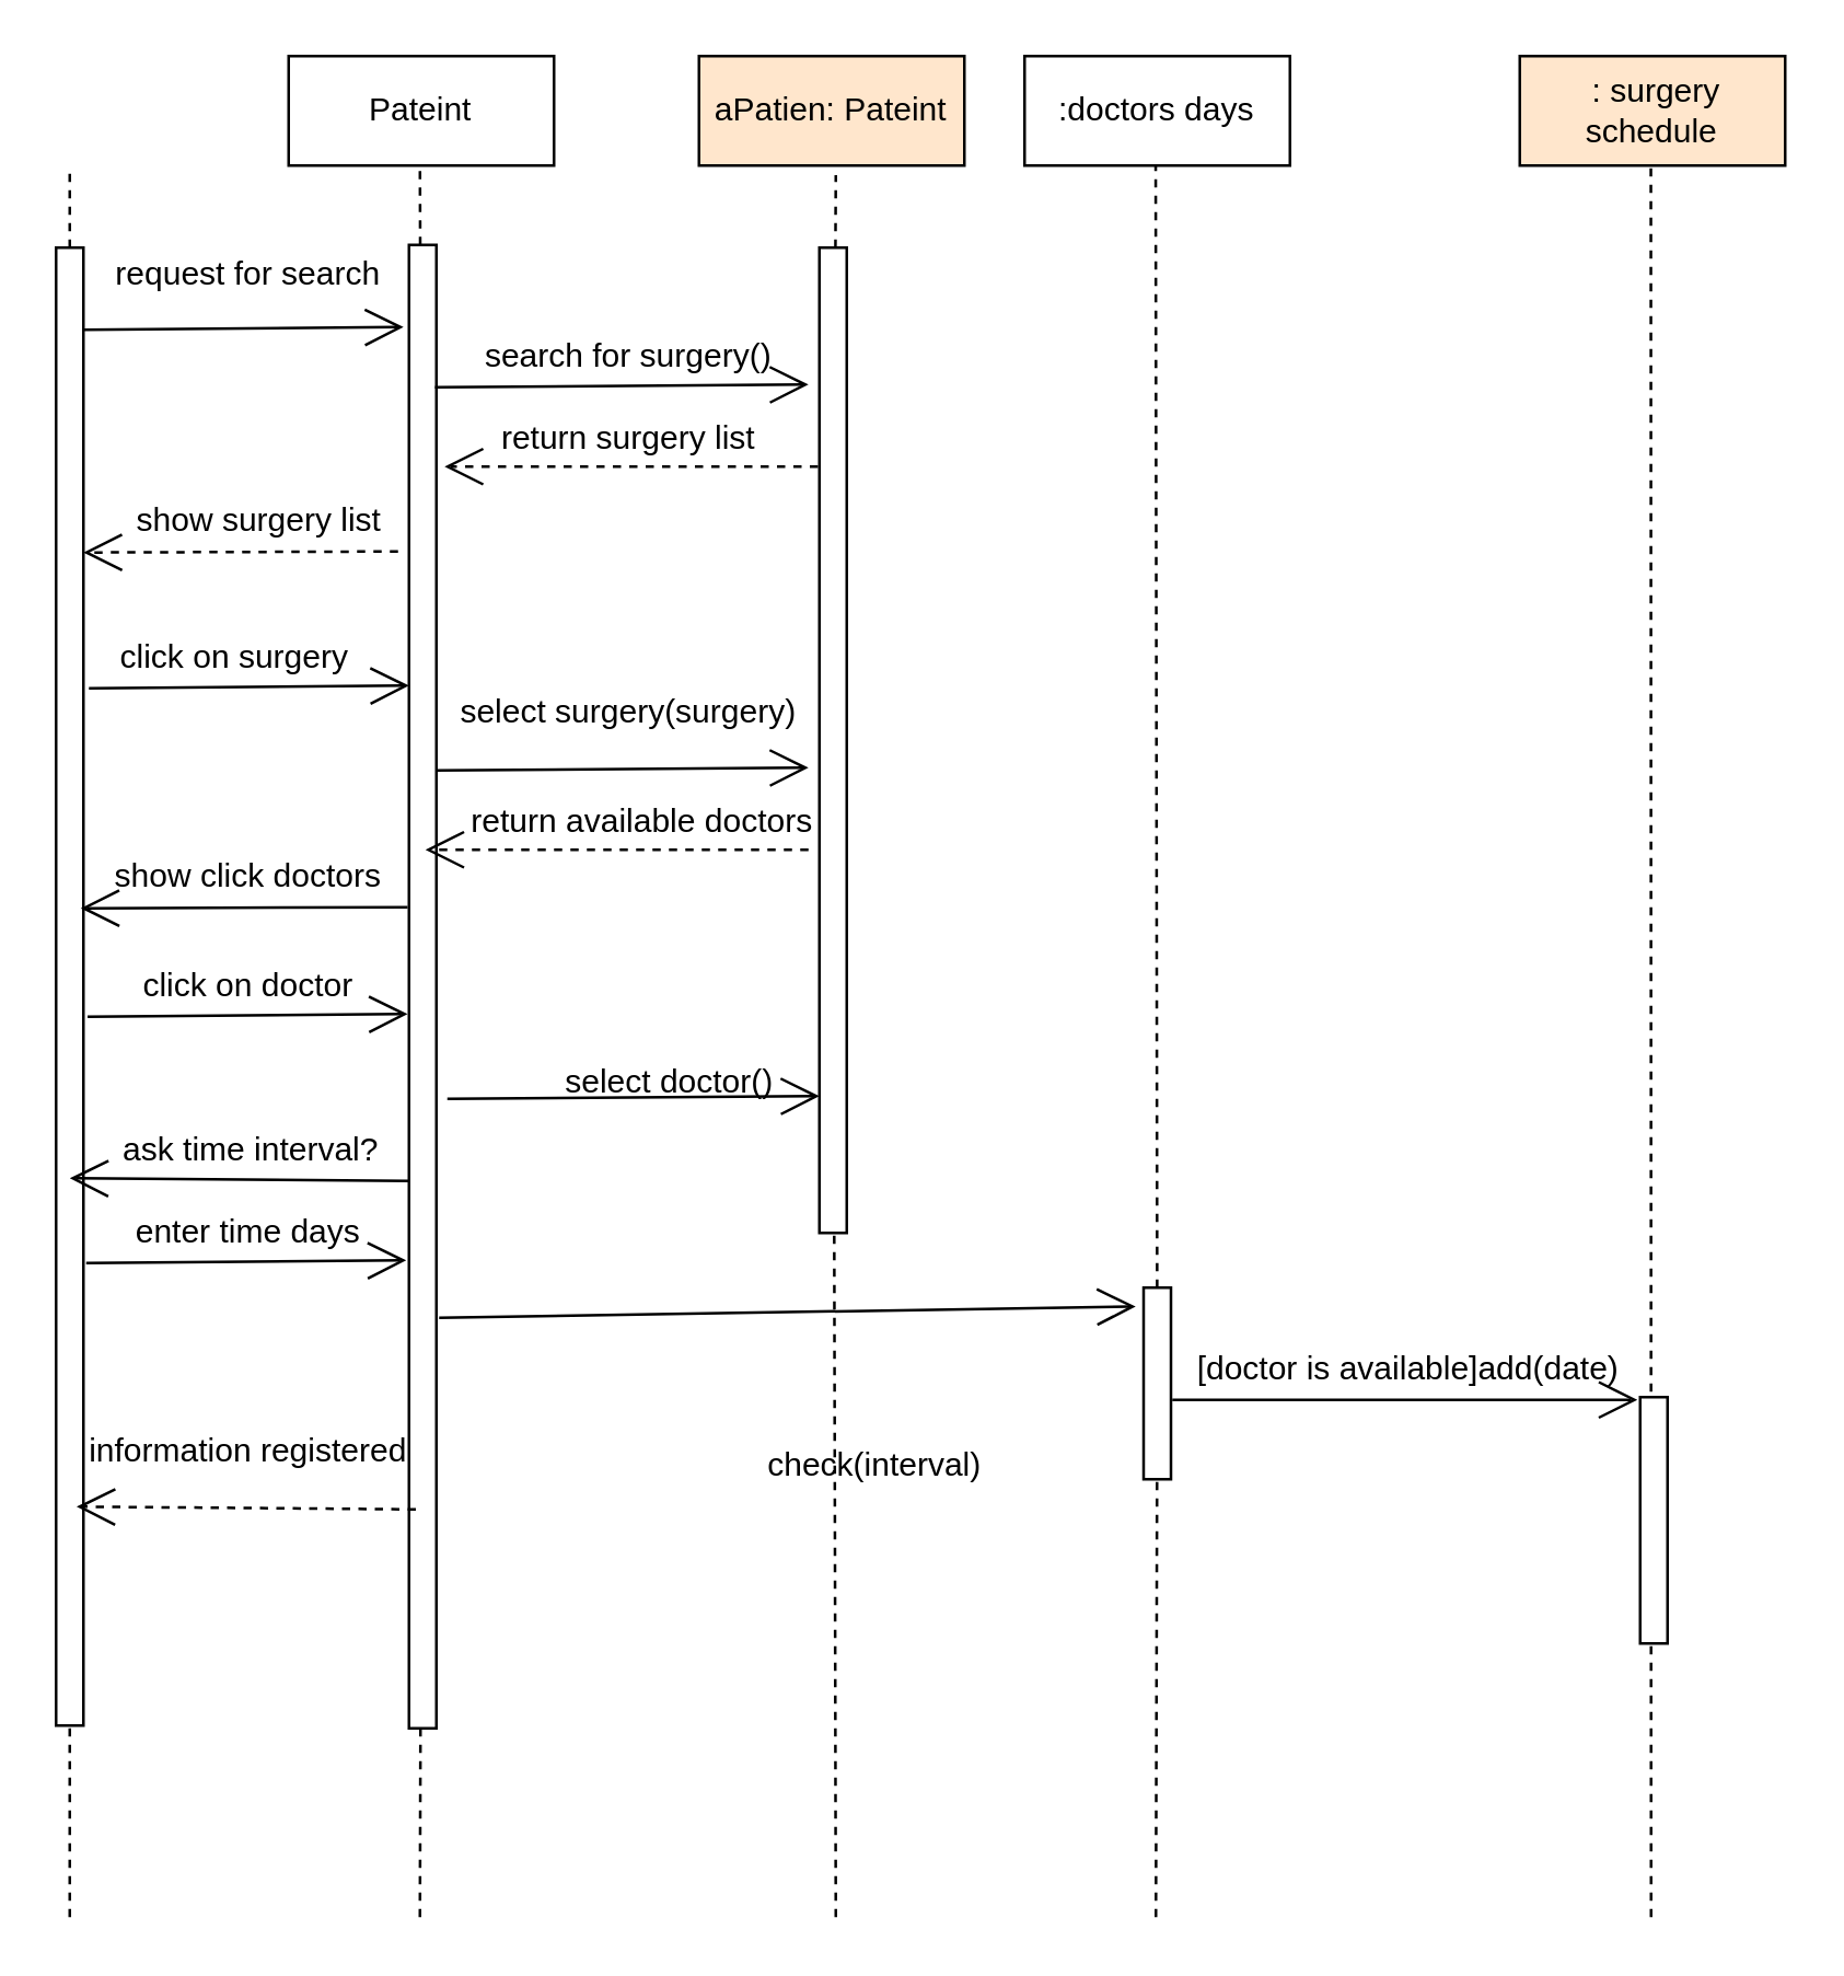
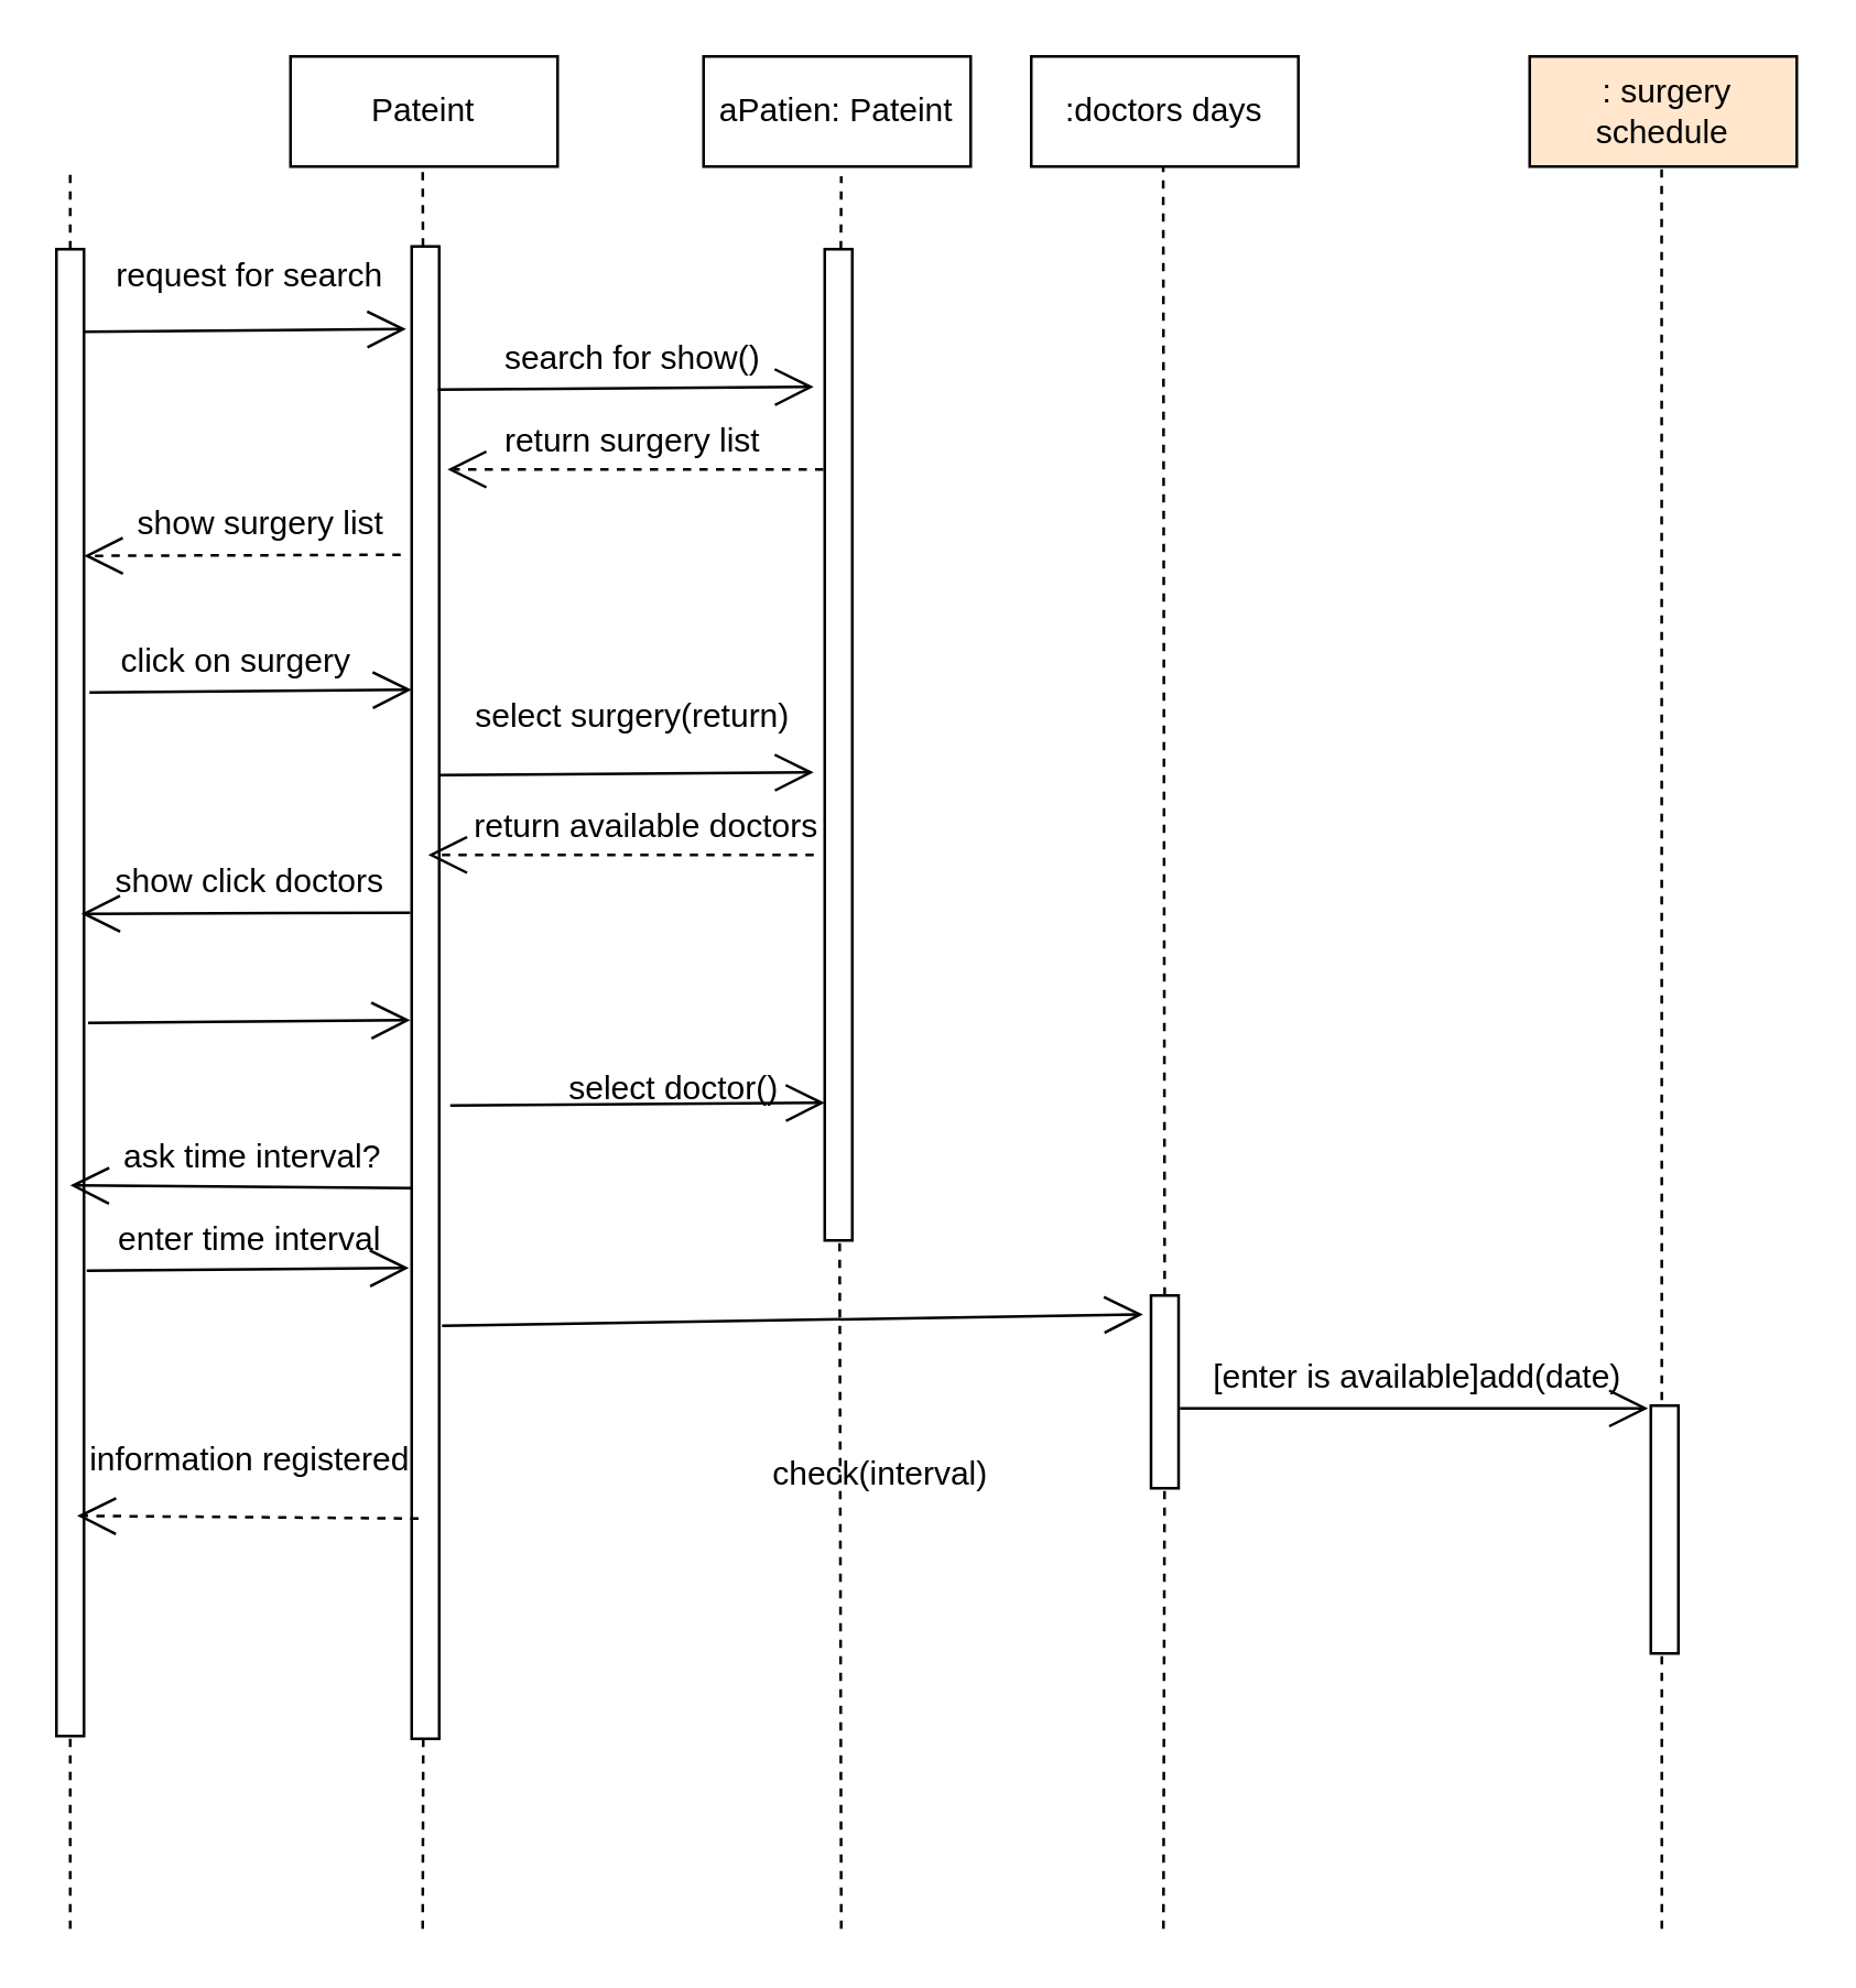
  <mxCell id="0" />
  <mxCell id="1" parent="0" />
  <mxCell id="2" value="" style="endArrow=none;dashed=1;html=1;" parent="1" source="4" edge="1"><mxGeometry width="50" height="50" relative="1" as="geometry"><mxPoint x="25" y="430" as="sourcePoint" /><mxPoint x="25" y="60" as="targetPoint" /></mxGeometry></mxCell>
  <mxCell id="3" value="" style="endArrow=none;dashed=1;html=1;" parent="1" source="6" edge="1"><mxGeometry width="50" height="50" relative="1" as="geometry"><mxPoint x="153" y="428.5" as="sourcePoint" /><mxPoint x="153" y="58.5" as="targetPoint" /></mxGeometry></mxCell>
  <mxCell id="4" value="" style="rounded=0;whiteSpace=wrap;html=1;" parent="1" vertex="1"><mxGeometry x="20" y="90" width="10" height="540" as="geometry" /></mxCell>
  <mxCell id="5" value="" style="endArrow=none;dashed=1;html=1;" parent="1" target="4" edge="1"><mxGeometry width="50" height="50" relative="1" as="geometry"><mxPoint x="25" y="700" as="sourcePoint" /><mxPoint x="25" y="60" as="targetPoint" /></mxGeometry></mxCell>
  <mxCell id="6" value="" style="rounded=0;whiteSpace=wrap;html=1;" parent="1" vertex="1"><mxGeometry x="149" y="89" width="10" height="542" as="geometry" /></mxCell>
  <mxCell id="7" value="" style="endArrow=none;dashed=1;html=1;" parent="1" target="6" edge="1"><mxGeometry width="50" height="50" relative="1" as="geometry"><mxPoint x="153" y="700" as="sourcePoint" /><mxPoint x="153" y="58.5" as="targetPoint" /></mxGeometry></mxCell>
  <mxCell id="8" value="request for search" style="text;html=1;align=center;verticalAlign=middle;resizable=0;points=[];;autosize=1;" parent="1" vertex="1"><mxGeometry x="35" y="90" width="110" height="20" as="geometry" /></mxCell>
  <mxCell id="9" value="" style="endArrow=open;endFill=1;endSize=12;html=1;" parent="1" edge="1"><mxGeometry width="160" relative="1" as="geometry"><mxPoint x="30" y="120" as="sourcePoint" /><mxPoint x="147" y="119" as="targetPoint" /></mxGeometry></mxCell>
  <mxCell id="10" value="Pateint" style="rounded=0;whiteSpace=wrap;html=1;" parent="1" vertex="1"><mxGeometry x="105" y="20" width="97" height="40" as="geometry" /></mxCell>
- <mxCell id="11" value="aPatien: Pateint" style="rounded=0;whiteSpace=wrap;html=1;fillColor=#ffe6cc;" parent="1" vertex="1"><mxGeometry x="255" y="20" width="97" height="40" as="geometry" /></mxCell>
+ <mxCell id="11" value="aPatien: Pateint" style="rounded=0;whiteSpace=wrap;html=1;" parent="1" vertex="1"><mxGeometry x="255" y="20" width="97" height="40" as="geometry" /></mxCell>
  <mxCell id="12" value="" style="endArrow=none;dashed=1;html=1;" parent="1" source="13" edge="1"><mxGeometry width="50" height="50" relative="1" as="geometry"><mxPoint x="305" y="430" as="sourcePoint" /><mxPoint x="305" y="63.5" as="targetPoint" /></mxGeometry></mxCell>
  <mxCell id="13" value="" style="rounded=0;whiteSpace=wrap;html=1;" parent="1" vertex="1"><mxGeometry x="299" y="90" width="10" height="360" as="geometry" /></mxCell>
  <mxCell id="14" value="" style="endArrow=none;dashed=1;html=1;" parent="1" target="13" edge="1"><mxGeometry width="50" height="50" relative="1" as="geometry"><mxPoint x="305" y="700" as="sourcePoint" /><mxPoint x="305" y="63.5" as="targetPoint" /></mxGeometry></mxCell>
  <mxCell id="15" value="" style="endArrow=open;endFill=1;endSize=12;html=1;" parent="1" edge="1"><mxGeometry width="160" relative="1" as="geometry"><mxPoint x="158.5" y="141" as="sourcePoint" /><mxPoint x="295" y="140" as="targetPoint" /></mxGeometry></mxCell>
- <mxCell id="16" value="search for surgery()" style="text;html=1;align=center;verticalAlign=middle;resizable=0;points=[];;autosize=1;" parent="1" vertex="1"><mxGeometry x="168.5" y="120" width="120" height="20" as="geometry" /></mxCell>
+ <mxCell id="16" value="search for show()" style="text;html=1;align=center;verticalAlign=middle;resizable=0;points=[];;autosize=1;" parent="1" vertex="1"><mxGeometry x="168.5" y="120" width="120" height="20" as="geometry" /></mxCell>
  <mxCell id="17" value="" style="endArrow=open;endFill=1;endSize=12;html=1;dashed=1;" parent="1" edge="1"><mxGeometry width="160" relative="1" as="geometry"><mxPoint x="298.5" y="170" as="sourcePoint" /><mxPoint x="162" y="170" as="targetPoint" /></mxGeometry></mxCell>
  <mxCell id="18" value="return surgery list" style="text;html=1;align=center;verticalAlign=middle;resizable=0;points=[];;autosize=1;" parent="1" vertex="1"><mxGeometry x="173.5" y="150" width="110" height="20" as="geometry" /></mxCell>
  <mxCell id="19" value="" style="endArrow=open;endFill=1;endSize=12;html=1;dashed=1;entryX=1.25;entryY=0.296;entryDx=0;entryDy=0;entryPerimeter=0;" parent="1" edge="1"><mxGeometry width="160" relative="1" as="geometry"><mxPoint x="145" y="201" as="sourcePoint" /><mxPoint x="30" y="201.38" as="targetPoint" /></mxGeometry></mxCell>
  <mxCell id="20" value="show surgery list" style="text;html=1;align=center;verticalAlign=middle;resizable=0;points=[];;autosize=1;" parent="1" vertex="1"><mxGeometry x="38.5" y="180" width="110" height="20" as="geometry" /></mxCell>
  <mxCell id="21" value="" style="endArrow=open;endFill=1;endSize=12;html=1;" parent="1" edge="1"><mxGeometry width="160" relative="1" as="geometry"><mxPoint x="32" y="251" as="sourcePoint" /><mxPoint x="149" y="250" as="targetPoint" /></mxGeometry></mxCell>
  <mxCell id="22" value="click on surgery" style="text;html=1;align=center;verticalAlign=middle;resizable=0;points=[];;autosize=1;" parent="1" vertex="1"><mxGeometry x="35" y="230" width="100" height="20" as="geometry" /></mxCell>
  <mxCell id="23" value="" style="endArrow=open;endFill=1;endSize=12;html=1;" parent="1" edge="1"><mxGeometry width="160" relative="1" as="geometry"><mxPoint x="159" y="281" as="sourcePoint" /><mxPoint x="295" y="280" as="targetPoint" /></mxGeometry></mxCell>
- <mxCell id="24" value="select surgery(surgery)" style="text;html=1;align=center;verticalAlign=middle;resizable=0;points=[];;autosize=1;" parent="1" vertex="1"><mxGeometry x="159" y="250" width="140" height="20" as="geometry" /></mxCell>
+ <mxCell id="24" value="select surgery(return)" style="text;html=1;align=center;verticalAlign=middle;resizable=0;points=[];;autosize=1;" parent="1" vertex="1"><mxGeometry x="159" y="250" width="140" height="20" as="geometry" /></mxCell>
  <mxCell id="25" value="" style="endArrow=open;endFill=1;endSize=12;html=1;dashed=1;" parent="1" edge="1"><mxGeometry width="160" relative="1" as="geometry"><mxPoint x="295" y="310" as="sourcePoint" /><mxPoint x="155" y="310" as="targetPoint" /></mxGeometry></mxCell>
  <mxCell id="26" value="return available doctors" style="text;html=1;align=center;verticalAlign=middle;resizable=0;points=[];;autosize=1;" parent="1" vertex="1"><mxGeometry x="163.5" y="290" width="140" height="20" as="geometry" /></mxCell>
  <mxCell id="27" value="" style="endArrow=open;endFill=1;endSize=12;html=1;entryX=0.9;entryY=0.447;entryDx=0;entryDy=0;entryPerimeter=0;" parent="1" target="4" edge="1"><mxGeometry width="160" relative="1" as="geometry"><mxPoint x="148.5" y="331" as="sourcePoint" /><mxPoint x="265" y="329" as="targetPoint" /></mxGeometry></mxCell>
  <mxCell id="28" value="show click doctors" style="text;html=1;align=center;verticalAlign=middle;resizable=0;points=[];;autosize=1;" parent="1" vertex="1"><mxGeometry x="20" y="310" width="140" height="20" as="geometry" /></mxCell>
  <mxCell id="29" value="" style="endArrow=open;endFill=1;endSize=12;html=1;" parent="1" edge="1"><mxGeometry width="160" relative="1" as="geometry"><mxPoint x="31.5" y="371" as="sourcePoint" /><mxPoint x="148.5" y="370" as="targetPoint" /></mxGeometry></mxCell>
- <mxCell id="30" value="click on doctor" style="text;html=1;align=center;verticalAlign=middle;resizable=0;points=[];;autosize=1;" parent="1" vertex="1"><mxGeometry x="44.5" y="350" width="90" height="20" as="geometry" /></mxCell>
  <mxCell id="31" value="" style="endArrow=open;endFill=1;endSize=12;html=1;" parent="1" edge="1"><mxGeometry width="160" relative="1" as="geometry"><mxPoint x="163" y="401" as="sourcePoint" /><mxPoint x="299" y="400" as="targetPoint" /></mxGeometry></mxCell>
  <mxCell id="32" value="select doctor()" style="text;html=1;align=center;verticalAlign=middle;resizable=0;points=[];;autosize=1;" parent="1" vertex="1"><mxGeometry x="198.5" y="385" width="90" height="20" as="geometry" /></mxCell>
  <mxCell id="33" value="" style="endArrow=open;endFill=1;endSize=12;html=1;" parent="1" edge="1"><mxGeometry width="160" relative="1" as="geometry"><mxPoint x="149" y="431" as="sourcePoint" /><mxPoint x="25" y="430" as="targetPoint" /></mxGeometry></mxCell>
  <mxCell id="34" value="ask time interval?" style="text;html=1;align=center;verticalAlign=middle;resizable=0;points=[];;autosize=1;" parent="1" vertex="1"><mxGeometry x="35.5" y="410" width="110" height="20" as="geometry" /></mxCell>
  <mxCell id="35" value="" style="endArrow=open;endFill=1;endSize=12;html=1;" parent="1" edge="1"><mxGeometry width="160" relative="1" as="geometry"><mxPoint x="31" y="461" as="sourcePoint" /><mxPoint x="148" y="460" as="targetPoint" /></mxGeometry></mxCell>
- <mxCell id="36" value="enter time days" style="text;html=1;align=center;verticalAlign=middle;resizable=0;points=[];;autosize=1;" parent="1" vertex="1"><mxGeometry x="35" y="440" width="110" height="20" as="geometry" /></mxCell>
+ <mxCell id="36" value="enter time interval" style="text;html=1;align=center;verticalAlign=middle;resizable=0;points=[];;autosize=1;" parent="1" vertex="1"><mxGeometry x="35" y="440" width="110" height="20" as="geometry" /></mxCell>
  <mxCell id="37" value="" style="endArrow=open;endFill=1;endSize=12;html=1;entryX=-0.29;entryY=0.098;entryDx=0;entryDy=0;entryPerimeter=0;" parent="1" target="41" edge="1"><mxGeometry width="160" relative="1" as="geometry"><mxPoint x="160" y="481" as="sourcePoint" /><mxPoint x="495" y="480" as="targetPoint" /></mxGeometry></mxCell>
  <mxCell id="38" value="check(interval)" style="text;html=1;align=center;verticalAlign=middle;resizable=0;points=[];;autosize=1;" parent="1" vertex="1"><mxGeometry x="274" y="525" width="90" height="20" as="geometry" /></mxCell>
  <mxCell id="39" value=":doctors days" style="rounded=0;whiteSpace=wrap;html=1;" parent="1" vertex="1"><mxGeometry x="374" y="20" width="97" height="40" as="geometry" /></mxCell>
  <mxCell id="40" value="" style="endArrow=none;dashed=1;html=1;" parent="1" source="41" edge="1"><mxGeometry width="50" height="50" relative="1" as="geometry"><mxPoint x="422" y="700" as="sourcePoint" /><mxPoint x="421.919" y="60" as="targetPoint" /></mxGeometry></mxCell>
  <mxCell id="41" value="" style="rounded=0;whiteSpace=wrap;html=1;" parent="1" vertex="1"><mxGeometry x="417.5" y="470" width="10" height="70" as="geometry" /></mxCell>
  <mxCell id="42" value="" style="endArrow=none;dashed=1;html=1;" parent="1" target="41" edge="1"><mxGeometry width="50" height="50" relative="1" as="geometry"><mxPoint x="422" y="700" as="sourcePoint" /><mxPoint x="421.919" y="60" as="targetPoint" /></mxGeometry></mxCell>
  <mxCell id="43" value="&amp;nbsp;: surgery schedule" style="rounded=0;whiteSpace=wrap;html=1;fillColor=#ffe6cc;" parent="1" vertex="1"><mxGeometry x="555" y="20" width="97" height="40" as="geometry" /></mxCell>
  <mxCell id="44" value="" style="endArrow=none;dashed=1;html=1;" parent="1" edge="1"><mxGeometry width="50" height="50" relative="1" as="geometry"><mxPoint x="603" y="700" as="sourcePoint" /><mxPoint x="602.919" y="60" as="targetPoint" /></mxGeometry></mxCell>
  <mxCell id="45" value="" style="rounded=0;whiteSpace=wrap;html=1;" parent="1" vertex="1"><mxGeometry x="599" y="510" width="10" height="90" as="geometry" /></mxCell>
  <mxCell id="46" value="" style="endArrow=open;endFill=1;endSize=12;html=1;" parent="1" edge="1"><mxGeometry width="160" relative="1" as="geometry"><mxPoint x="428" y="511" as="sourcePoint" /><mxPoint x="598" y="511" as="targetPoint" /></mxGeometry></mxCell>
- <mxCell id="47" value="[doctor is available]add(date)" style="text;html=1;align=center;verticalAlign=middle;resizable=0;points=[];;autosize=1;" parent="1" vertex="1"><mxGeometry x="429" y="490" width="170" height="20" as="geometry" /></mxCell>
+ <mxCell id="47" value="[enter is available]add(date)" style="text;html=1;align=center;verticalAlign=middle;resizable=0;points=[];;autosize=1;" parent="1" vertex="1"><mxGeometry x="429" y="490" width="170" height="20" as="geometry" /></mxCell>
  <mxCell id="48" value="" style="endArrow=open;endFill=1;endSize=12;html=1;dashed=1;" parent="1" edge="1"><mxGeometry width="160" relative="1" as="geometry"><mxPoint x="151.5" y="551" as="sourcePoint" /><mxPoint x="27.5" y="550" as="targetPoint" /></mxGeometry></mxCell>
  <mxCell id="49" value="information registered" style="text;html=1;align=center;verticalAlign=middle;resizable=0;points=[];;autosize=1;" parent="1" vertex="1"><mxGeometry x="25" y="520" width="130" height="20" as="geometry" /></mxCell>
